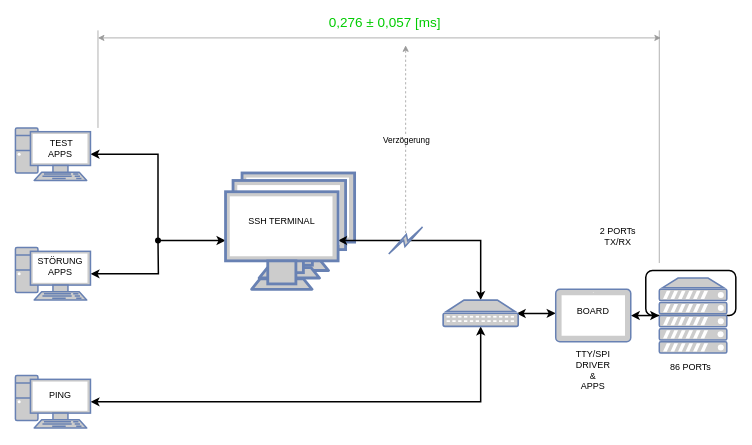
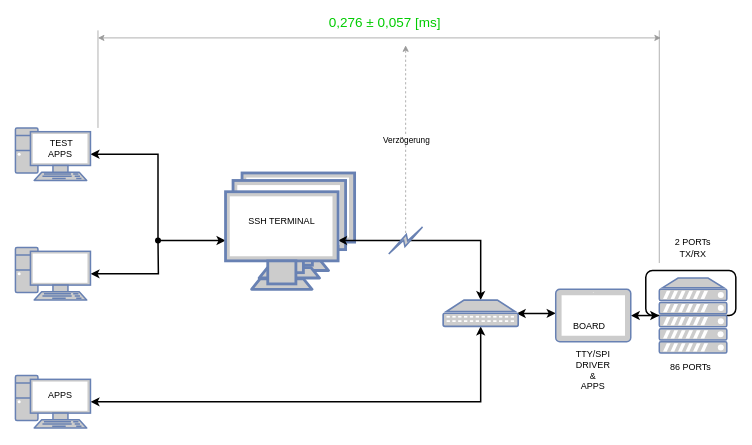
  <mxCell id="0" />
  <mxCell id="1" parent="0" />
  <mxCell id="2" value="" style="rounded=1;whiteSpace=wrap;html=1;strokeWidth=2;" parent="1" vertex="1"><mxGeometry x="860" y="360" width="120" height="60" as="geometry" /></mxCell>
  <mxCell id="3" value="" style="fontColor=#0066CC;verticalAlign=top;verticalLabelPosition=bottom;labelPosition=center;align=center;html=1;outlineConnect=0;fillColor=#CCCCCC;strokeColor=#6881B3;gradientColor=none;gradientDirection=north;strokeWidth=2;shape=mxgraph.networks.monitor;" parent="1" vertex="1"><mxGeometry x="322" y="230" width="150" height="130" as="geometry" /></mxCell>
  <mxCell id="4" value="" style="fontColor=#0066CC;verticalAlign=top;verticalLabelPosition=bottom;labelPosition=center;align=center;html=1;outlineConnect=0;fillColor=#CCCCCC;strokeColor=#6881B3;gradientColor=none;gradientDirection=north;strokeWidth=2;shape=mxgraph.networks.monitor;" parent="1" vertex="1"><mxGeometry x="310" y="240" width="150" height="130" as="geometry" /></mxCell>
  <mxCell id="5" style="edgeStyle=orthogonalEdgeStyle;rounded=0;orthogonalLoop=1;jettySize=auto;html=1;exitX=1;exitY=0.5;exitDx=0;exitDy=0;exitPerimeter=0;endArrow=oval;endFill=1;startArrow=classic;startFill=1;strokeWidth=2;" parent="1" source="6" edge="1"><mxGeometry relative="1" as="geometry"><mxPoint x="210" y="320" as="targetPoint" /></mxGeometry></mxCell>
  <mxCell id="6" value="" style="fontColor=#0066CC;verticalAlign=top;verticalLabelPosition=bottom;labelPosition=center;align=center;html=1;fillColor=#CCCCCC;strokeColor=#6881B3;gradientColor=none;gradientDirection=north;strokeWidth=2;shape=mxgraph.networks.pc;rounded=0;shadow=0;comic=0;" parent="1" vertex="1"><mxGeometry x="20" y="329.412" width="100" height="70" as="geometry" /></mxCell>
  <mxCell id="7" style="edgeStyle=orthogonalEdgeStyle;rounded=0;orthogonalLoop=1;jettySize=auto;html=1;exitX=1;exitY=0.5;exitDx=0;exitDy=0;exitPerimeter=0;entryX=0;entryY=0.5;entryDx=0;entryDy=0;entryPerimeter=0;startArrow=classic;startFill=1;strokeWidth=2;" parent="1" source="8" target="12" edge="1"><mxGeometry relative="1" as="geometry"><mxPoint x="210" y="310" as="targetPoint" /></mxGeometry></mxCell>
  <mxCell id="8" value="" style="fontColor=#0066CC;verticalAlign=top;verticalLabelPosition=bottom;labelPosition=center;align=center;html=1;fillColor=#CCCCCC;strokeColor=#6881B3;gradientColor=none;gradientDirection=north;strokeWidth=2;shape=mxgraph.networks.pc;rounded=0;shadow=0;comic=0;" parent="1" vertex="1"><mxGeometry x="20" y="170.002" width="100" height="70" as="geometry" /></mxCell>
  <mxCell id="9" style="edgeStyle=orthogonalEdgeStyle;rounded=0;orthogonalLoop=1;jettySize=auto;html=1;exitX=1;exitY=0.5;exitDx=0;exitDy=0;exitPerimeter=0;startArrow=classic;startFill=1;endArrow=classic;endFill=1;strokeWidth=2;" parent="1" source="10" target="18" edge="1"><mxGeometry relative="1" as="geometry" /></mxCell>
  <mxCell id="10" value="" style="fontColor=#0066CC;verticalAlign=top;verticalLabelPosition=bottom;labelPosition=center;align=center;html=1;fillColor=#CCCCCC;strokeColor=#6881B3;gradientColor=none;gradientDirection=north;strokeWidth=2;shape=mxgraph.networks.pc;rounded=0;shadow=0;comic=0;" parent="1" vertex="1"><mxGeometry x="20" y="500.002" width="100" height="70" as="geometry" /></mxCell>
  <mxCell id="11" style="edgeStyle=orthogonalEdgeStyle;rounded=0;orthogonalLoop=1;jettySize=auto;html=1;exitX=1;exitY=0.5;exitDx=0;exitDy=0;exitPerimeter=0;entryX=0.5;entryY=0;entryDx=0;entryDy=0;entryPerimeter=0;endArrow=classic;endFill=1;startArrow=classic;startFill=1;strokeWidth=2;" parent="1" source="12" target="18" edge="1"><mxGeometry relative="1" as="geometry" /></mxCell>
  <mxCell id="12" value="" style="fontColor=#0066CC;verticalAlign=top;verticalLabelPosition=bottom;labelPosition=center;align=center;html=1;outlineConnect=0;fillColor=#CCCCCC;strokeColor=#6881B3;gradientColor=none;gradientDirection=north;strokeWidth=2;shape=mxgraph.networks.monitor;" parent="1" vertex="1"><mxGeometry x="300" y="255" width="150" height="130" as="geometry" /></mxCell>
  <mxCell id="13" value="SSH TERMINAL" style="text;html=1;strokeColor=none;fillColor=none;align=center;verticalAlign=middle;whiteSpace=wrap;rounded=0;" parent="1" vertex="1"><mxGeometry x="320" y="260" width="110" height="70" as="geometry" /></mxCell>
  <mxCell id="14" value="&amp;nbsp;TEST APPS" style="text;html=1;strokeColor=none;fillColor=none;align=center;verticalAlign=middle;whiteSpace=wrap;rounded=0;" parent="1" vertex="1"><mxGeometry x="60" y="187" width="40" height="20" as="geometry" /></mxCell>
- <mxCell id="15" value="PING" style="text;html=1;strokeColor=none;fillColor=none;align=center;verticalAlign=middle;whiteSpace=wrap;rounded=0;" parent="1" vertex="1"><mxGeometry x="60" y="517" width="40" height="20" as="geometry" /></mxCell>
- <mxCell id="16" value="STÖRUNG APPS" style="text;html=1;strokeColor=none;fillColor=none;align=center;verticalAlign=middle;whiteSpace=wrap;rounded=0;" parent="1" vertex="1"><mxGeometry x="50" y="340" width="60" height="30" as="geometry" /></mxCell>
+ <mxCell id="15" value="APPS" style="text;html=1;strokeColor=none;fillColor=none;align=center;verticalAlign=middle;whiteSpace=wrap;rounded=0;" parent="1" vertex="1"><mxGeometry x="60" y="517" width="40" height="20" as="geometry" /></mxCell>
  <mxCell id="17" style="edgeStyle=orthogonalEdgeStyle;rounded=0;orthogonalLoop=1;jettySize=auto;html=1;exitX=0.98;exitY=0.51;exitDx=0;exitDy=0;exitPerimeter=0;entryX=0;entryY=0.5;entryDx=0;entryDy=0;entryPerimeter=0;startArrow=classic;startFill=1;endArrow=classic;endFill=1;strokeWidth=2;" parent="1" source="18" edge="1"><mxGeometry relative="1" as="geometry"><mxPoint x="740" y="417" as="targetPoint" /></mxGeometry></mxCell>
  <mxCell id="18" value="" style="fontColor=#0066CC;verticalAlign=top;verticalLabelPosition=bottom;labelPosition=center;align=center;html=1;outlineConnect=0;fillColor=#CCCCCC;strokeColor=#6881B3;gradientColor=none;gradientDirection=north;strokeWidth=2;shape=mxgraph.networks.patch_panel;" parent="1" vertex="1"><mxGeometry x="590" y="399.41" width="100" height="35" as="geometry" /></mxCell>
  <mxCell id="19" style="edgeStyle=orthogonalEdgeStyle;rounded=0;orthogonalLoop=1;jettySize=auto;html=1;exitX=1;exitY=0.5;exitDx=0;exitDy=0;exitPerimeter=0;entryX=0;entryY=0.5;entryDx=0;entryDy=0;entryPerimeter=0;startArrow=classic;startFill=1;endArrow=classic;endFill=1;strokeWidth=2;" parent="1" source="20" target="23" edge="1"><mxGeometry relative="1" as="geometry" /></mxCell>
  <mxCell id="20" value="" style="fontColor=#0066CC;verticalAlign=top;verticalLabelPosition=bottom;labelPosition=center;align=center;html=1;outlineConnect=0;fillColor=#CCCCCC;strokeColor=#6881B3;gradientColor=none;gradientDirection=north;strokeWidth=2;shape=mxgraph.networks.tablet;" parent="1" vertex="1"><mxGeometry x="740" y="385" width="100" height="70" as="geometry" /></mxCell>
- <mxCell id="21" value="BOARD" style="text;html=1;strokeColor=none;fillColor=none;align=center;verticalAlign=middle;whiteSpace=wrap;rounded=0;" parent="1" vertex="1"><mxGeometry x="770" y="405" width="40" height="20" as="geometry" /></mxCell>
+ <mxCell id="21" value="BOARD" style="text;html=1;strokeColor=none;fillColor=none;align=center;verticalAlign=middle;whiteSpace=wrap;rounded=0;" parent="1" vertex="1"><mxGeometry x="765" y="425" width="40" height="20" as="geometry" /></mxCell>
  <mxCell id="22" value="TTY/SPI&lt;br&gt;DRIVER&lt;br&gt;&amp;amp;&lt;br&gt;APPS" style="text;html=1;strokeColor=none;fillColor=none;align=center;verticalAlign=middle;whiteSpace=wrap;rounded=0;" parent="1" vertex="1"><mxGeometry x="760" y="454" width="60" height="78" as="geometry" /></mxCell>
  <mxCell id="23" value="" style="fontColor=#0066CC;verticalAlign=top;verticalLabelPosition=bottom;labelPosition=center;align=center;html=1;outlineConnect=0;fillColor=#CCCCCC;strokeColor=#6881B3;gradientColor=none;gradientDirection=north;strokeWidth=2;shape=mxgraph.networks.server;" parent="1" vertex="1"><mxGeometry x="878" y="370" width="90" height="100" as="geometry" /></mxCell>
  <mxCell id="24" value="86 PORTs" style="text;html=1;strokeColor=none;fillColor=none;align=center;verticalAlign=middle;whiteSpace=wrap;rounded=0;" parent="1" vertex="1"><mxGeometry x="890" y="470" width="60" height="38" as="geometry" /></mxCell>
  <mxCell id="25" value="" style="html=1;outlineConnect=0;fillColor=#CCCCCC;strokeColor=#6881B3;gradientColor=none;gradientDirection=north;strokeWidth=2;shape=mxgraph.networks.comm_link_edge;html=1;startArrow=classic;startFill=1;endArrow=classic;endFill=1;" parent="1" edge="1"><mxGeometry width="100" height="100" relative="1" as="geometry"><mxPoint x="515" y="340" as="sourcePoint" /><mxPoint x="565" y="300" as="targetPoint" /></mxGeometry></mxCell>
  <mxCell id="26" value="" style="endArrow=none;html=1;strokeColor=#999999;" parent="1" edge="1"><mxGeometry width="50" height="50" relative="1" as="geometry"><mxPoint x="130" y="170" as="sourcePoint" /><mxPoint x="130" y="40" as="targetPoint" /></mxGeometry></mxCell>
  <mxCell id="27" value="" style="endArrow=none;html=1;strokeColor=#999999;" parent="1" edge="1"><mxGeometry width="50" height="50" relative="1" as="geometry"><mxPoint x="878" y="350" as="sourcePoint" /><mxPoint x="878" y="40" as="targetPoint" /></mxGeometry></mxCell>
  <mxCell id="28" value="" style="endArrow=classic;startArrow=classic;html=1;strokeColor=#999999;" parent="1" edge="1"><mxGeometry width="50" height="50" relative="1" as="geometry"><mxPoint x="130" y="50" as="sourcePoint" /><mxPoint x="880" y="50" as="targetPoint" /></mxGeometry></mxCell>
  <mxCell id="29" value="&lt;font style=&quot;font-size: 18px&quot; color=&quot;#00cc00&quot;&gt;0,276&amp;nbsp;± 0,057 [ms]&amp;nbsp;&lt;/font&gt;" style="text;html=1;strokeColor=none;fillColor=none;align=center;verticalAlign=middle;whiteSpace=wrap;rounded=0;" parent="1" vertex="1"><mxGeometry x="400" y="20" width="230" height="20" as="geometry" /></mxCell>
  <mxCell id="30" value="" style="endArrow=classic;html=1;dashed=1;strokeColor=#999999;" parent="1" edge="1"><mxGeometry relative="1" as="geometry"><mxPoint x="540" y="310" as="sourcePoint" /><mxPoint x="540" y="60" as="targetPoint" /></mxGeometry></mxCell>
  <mxCell id="31" value="Verzögerung" style="edgeLabel;resizable=0;html=1;align=center;verticalAlign=middle;" parent="30" connectable="0" vertex="1"><mxGeometry relative="1" as="geometry" /></mxCell>
- <mxCell id="32" value="2 PORTs TX/RX" style="text;html=1;strokeColor=none;fillColor=none;align=center;verticalAlign=middle;whiteSpace=wrap;rounded=0;" parent="1" vertex="1"><mxGeometry x="793" y="285" width="60" height="60" as="geometry" /></mxCell>
+ <mxCell id="32" value="2 PORTs TX/RX" style="text;html=1;strokeColor=none;fillColor=none;align=center;verticalAlign=middle;whiteSpace=wrap;rounded=0;" parent="1" vertex="1"><mxGeometry x="893" y="300" width="60" height="60" as="geometry" /></mxCell>
